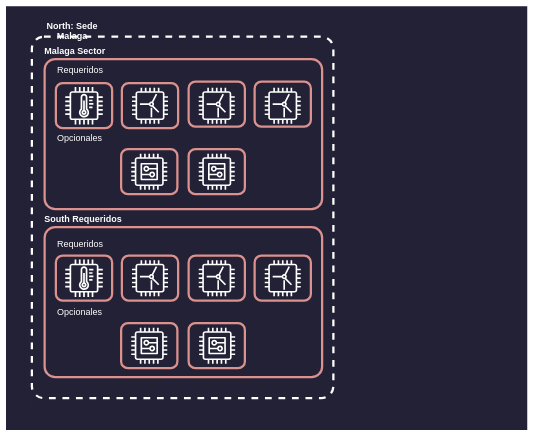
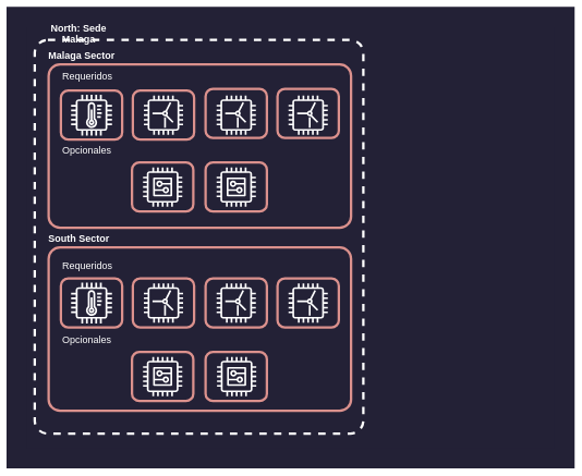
  <mxCell id="0" />
  <mxCell id="1" parent="0" />
  <mxCell id="2" value="" style="group;fillColor=#232136;strokeColor=#232136;strokeWidth=25;container=0;" parent="1" vertex="1" connectable="0"><mxGeometry x="20" y="20" width="670" height="540" as="geometry" /></mxCell>
  <mxCell id="3" value="" style="group" vertex="1" connectable="0" parent="1"><mxGeometry x="40" y="20" width="404" height="510" as="geometry" /></mxCell>
  <mxCell id="4" value="" style="rounded=1;whiteSpace=wrap;html=1;labelBackgroundColor=none;strokeColor=#FFFFFF;strokeWidth=3;align=left;verticalAlign=top;fontFamily=Helvetica;fontSize=12;fontColor=#FFFFFF;fillColor=none;arcSize=4;dashed=1;" parent="3" vertex="1"><mxGeometry x="2" y="28" width="402" height="482" as="geometry" /></mxCell>
  <mxCell id="5" value="" style="group" parent="3" vertex="1" connectable="0"><mxGeometry x="19" y="58" width="370" height="200" as="geometry" /></mxCell>
  <mxCell id="6" value="" style="rounded=1;whiteSpace=wrap;html=1;labelBackgroundColor=none;strokeColor=#DB918D;strokeWidth=3;align=left;verticalAlign=top;fontFamily=Helvetica;fontSize=12;fontColor=#FFFFFF;fillColor=none;arcSize=7;container=0;" parent="5" vertex="1"><mxGeometry width="370" height="200" as="geometry" /></mxCell>
  <mxCell id="7" value="" style="rounded=1;whiteSpace=wrap;html=1;labelBackgroundColor=none;strokeColor=#DB918D;strokeWidth=3;align=left;verticalAlign=top;fontFamily=Helvetica;fontSize=12;fontColor=#FFFFFF;fillColor=none;container=0;" parent="5" vertex="1"><mxGeometry x="192" y="120" width="75" height="60" as="geometry" /></mxCell>
  <mxCell id="8" value="" style="rounded=1;whiteSpace=wrap;html=1;labelBackgroundColor=none;strokeColor=#DB918D;strokeWidth=3;align=left;verticalAlign=top;fontFamily=Helvetica;fontSize=12;fontColor=#FFFFFF;fillColor=none;container=0;" parent="5" vertex="1"><mxGeometry x="102" y="120" width="75" height="60" as="geometry" /></mxCell>
  <mxCell id="9" value="" style="rounded=1;whiteSpace=wrap;html=1;labelBackgroundColor=none;strokeColor=#DB918D;strokeWidth=3;align=left;verticalAlign=top;fontFamily=Helvetica;fontSize=12;fontColor=#FFFFFF;fillColor=none;container=0;" parent="5" vertex="1"><mxGeometry x="103" y="32" width="75" height="60" as="geometry" /></mxCell>
  <mxCell id="10" value="" style="rounded=1;whiteSpace=wrap;html=1;labelBackgroundColor=none;strokeColor=#DB918D;strokeWidth=3;align=left;verticalAlign=top;fontFamily=Helvetica;fontSize=12;fontColor=#FFFFFF;fillColor=none;container=0;" parent="5" vertex="1"><mxGeometry x="15" y="32" width="75" height="60" as="geometry" /></mxCell>
  <mxCell id="11" value="" style="rounded=1;whiteSpace=wrap;html=1;labelBackgroundColor=none;strokeColor=#DB918D;strokeWidth=3;align=left;verticalAlign=top;fontFamily=Helvetica;fontSize=12;fontColor=#FFFFFF;fillColor=none;container=0;" parent="5" vertex="1"><mxGeometry x="192" y="30" width="75" height="60" as="geometry" /></mxCell>
  <mxCell id="12" value="" style="rounded=1;whiteSpace=wrap;html=1;labelBackgroundColor=none;strokeColor=#DB918D;strokeWidth=3;align=left;verticalAlign=top;fontFamily=Helvetica;fontSize=12;fontColor=#FFFFFF;fillColor=none;container=0;" parent="5" vertex="1"><mxGeometry x="280" y="30" width="75" height="60" as="geometry" /></mxCell>
  <mxCell id="13" value="Requeridos" style="text;html=1;strokeColor=none;fillColor=none;align=left;verticalAlign=middle;whiteSpace=wrap;rounded=0;fontSize=12;fontFamily=Helvetica;fontColor=#FFFFFF;container=0;" parent="5" vertex="1"><mxGeometry x="15" width="75" height="30" as="geometry" /></mxCell>
  <mxCell id="14" value="Opcionales" style="text;html=1;strokeColor=none;fillColor=none;align=left;verticalAlign=middle;whiteSpace=wrap;rounded=0;fontSize=12;fontFamily=Helvetica;fontColor=#FFFFFF;container=0;" parent="5" vertex="1"><mxGeometry x="15" y="90" width="75" height="30" as="geometry" /></mxCell>
  <mxCell id="15" value="" style="sketch=0;outlineConnect=0;dashed=0;verticalLabelPosition=bottom;verticalAlign=top;align=center;html=1;fontSize=12;fontStyle=0;aspect=fixed;pointerEvents=1;shape=mxgraph.aws4.iot_thing_temperature_sensor;rounded=1;labelBackgroundColor=none;strokeWidth=3;fontFamily=Helvetica;" parent="5" vertex="1"><mxGeometry x="27.5" y="37" width="50" height="50" as="geometry" /></mxCell>
  <mxCell id="16" value="" style="sketch=0;outlineConnect=0;fontColor=#232F3E;gradientColor=none;strokeColor=#FFFFFF;fillColor=none;dashed=0;verticalLabelPosition=bottom;verticalAlign=top;align=center;html=1;fontSize=12;fontStyle=0;aspect=fixed;shape=mxgraph.aws4.resourceIcon;resIcon=mxgraph.aws4.windfarm;rounded=1;labelBackgroundColor=none;strokeWidth=3;fontFamily=Helvetica;" parent="5" vertex="1"><mxGeometry x="110.5" y="32" width="60" height="60" as="geometry" /></mxCell>
  <mxCell id="17" value="" style="sketch=0;outlineConnect=0;fontColor=#232F3E;gradientColor=none;strokeColor=#FFFFFF;fillColor=none;dashed=0;verticalLabelPosition=bottom;verticalAlign=top;align=center;html=1;fontSize=12;fontStyle=0;aspect=fixed;shape=mxgraph.aws4.resourceIcon;resIcon=mxgraph.aws4.windfarm;rounded=1;labelBackgroundColor=none;strokeWidth=3;fontFamily=Helvetica;" parent="5" vertex="1"><mxGeometry x="199.5" y="32" width="60" height="60" as="geometry" /></mxCell>
  <mxCell id="18" value="" style="sketch=0;outlineConnect=0;fontColor=#232F3E;gradientColor=none;strokeColor=#FFFFFF;fillColor=none;dashed=0;verticalLabelPosition=bottom;verticalAlign=top;align=center;html=1;fontSize=12;fontStyle=0;aspect=fixed;shape=mxgraph.aws4.resourceIcon;resIcon=mxgraph.aws4.windfarm;rounded=1;labelBackgroundColor=none;strokeWidth=3;fontFamily=Helvetica;" parent="5" vertex="1"><mxGeometry x="287.5" y="32" width="60" height="60" as="geometry" /></mxCell>
  <mxCell id="19" value="" style="sketch=0;outlineConnect=0;fontColor=#232F3E;gradientColor=none;strokeColor=#FFFFFF;fillColor=none;dashed=0;verticalLabelPosition=bottom;verticalAlign=top;align=center;html=1;fontSize=12;fontStyle=0;aspect=fixed;shape=mxgraph.aws4.resourceIcon;resIcon=mxgraph.aws4.generic;rounded=1;labelBackgroundColor=none;strokeWidth=3;fontFamily=Helvetica;" parent="5" vertex="1"><mxGeometry x="109.5" y="120" width="60" height="60" as="geometry" /></mxCell>
  <mxCell id="20" value="" style="sketch=0;outlineConnect=0;fontColor=#232F3E;gradientColor=none;strokeColor=#FFFFFF;fillColor=none;dashed=0;verticalLabelPosition=bottom;verticalAlign=top;align=center;html=1;fontSize=12;fontStyle=0;aspect=fixed;shape=mxgraph.aws4.resourceIcon;resIcon=mxgraph.aws4.generic;rounded=1;labelBackgroundColor=none;strokeWidth=3;fontFamily=Helvetica;" parent="5" vertex="1"><mxGeometry x="199.5" y="120" width="60" height="60" as="geometry" /></mxCell>
  <mxCell id="21" value="" style="group" parent="3" vertex="1" connectable="0"><mxGeometry x="19" y="282" width="370" height="200" as="geometry" /></mxCell>
  <mxCell id="22" value="" style="rounded=1;whiteSpace=wrap;html=1;labelBackgroundColor=none;strokeColor=#DB918D;strokeWidth=3;align=left;verticalAlign=top;fontFamily=Helvetica;fontSize=12;fontColor=#FFFFFF;fillColor=none;arcSize=7;container=0;" parent="21" vertex="1"><mxGeometry width="370" height="200" as="geometry" /></mxCell>
  <mxCell id="23" value="" style="rounded=1;whiteSpace=wrap;html=1;labelBackgroundColor=none;strokeColor=#DB918D;strokeWidth=3;align=left;verticalAlign=top;fontFamily=Helvetica;fontSize=12;fontColor=#FFFFFF;fillColor=none;container=0;" parent="21" vertex="1"><mxGeometry x="192" y="128" width="75" height="60" as="geometry" /></mxCell>
  <mxCell id="24" value="" style="rounded=1;whiteSpace=wrap;html=1;labelBackgroundColor=none;strokeColor=#DB918D;strokeWidth=3;align=left;verticalAlign=top;fontFamily=Helvetica;fontSize=12;fontColor=#FFFFFF;fillColor=none;container=0;" parent="21" vertex="1"><mxGeometry x="102" y="128" width="75" height="60" as="geometry" /></mxCell>
  <mxCell id="25" value="" style="rounded=1;whiteSpace=wrap;html=1;labelBackgroundColor=none;strokeColor=#DB918D;strokeWidth=3;align=left;verticalAlign=top;fontFamily=Helvetica;fontSize=12;fontColor=#FFFFFF;fillColor=none;container=0;" parent="21" vertex="1"><mxGeometry x="15" y="38" width="75" height="60" as="geometry" /></mxCell>
  <mxCell id="26" value="" style="rounded=1;whiteSpace=wrap;html=1;labelBackgroundColor=none;strokeColor=#DB918D;strokeWidth=3;align=left;verticalAlign=top;fontFamily=Helvetica;fontSize=12;fontColor=#FFFFFF;fillColor=none;container=0;" parent="21" vertex="1"><mxGeometry x="103" y="38" width="75" height="60" as="geometry" /></mxCell>
  <mxCell id="27" value="" style="rounded=1;whiteSpace=wrap;html=1;labelBackgroundColor=none;strokeColor=#DB918D;strokeWidth=3;align=left;verticalAlign=top;fontFamily=Helvetica;fontSize=12;fontColor=#FFFFFF;fillColor=none;container=0;" parent="21" vertex="1"><mxGeometry x="192" y="38" width="75" height="60" as="geometry" /></mxCell>
  <mxCell id="28" value="" style="rounded=1;whiteSpace=wrap;html=1;labelBackgroundColor=none;strokeColor=#DB918D;strokeWidth=3;align=left;verticalAlign=top;fontFamily=Helvetica;fontSize=12;fontColor=#FFFFFF;fillColor=none;container=0;" parent="21" vertex="1"><mxGeometry x="280" y="38" width="75" height="60" as="geometry" /></mxCell>
  <mxCell id="29" value="Requeridos" style="text;html=1;strokeColor=none;fillColor=none;align=left;verticalAlign=middle;whiteSpace=wrap;rounded=0;fontSize=12;fontFamily=Helvetica;fontColor=#FFFFFF;container=0;" parent="21" vertex="1"><mxGeometry x="15" y="8" width="75" height="30" as="geometry" /></mxCell>
  <mxCell id="30" value="Opcionales" style="text;html=1;strokeColor=none;fillColor=none;align=left;verticalAlign=middle;whiteSpace=wrap;rounded=0;fontSize=12;fontFamily=Helvetica;fontColor=#FFFFFF;container=0;" parent="21" vertex="1"><mxGeometry x="15" y="98" width="75" height="30" as="geometry" /></mxCell>
  <mxCell id="31" value="" style="sketch=0;outlineConnect=0;dashed=0;verticalLabelPosition=bottom;verticalAlign=top;align=center;html=1;fontSize=12;fontStyle=0;aspect=fixed;pointerEvents=1;shape=mxgraph.aws4.iot_thing_temperature_sensor;rounded=1;labelBackgroundColor=none;strokeWidth=3;fontFamily=Helvetica;" parent="21" vertex="1"><mxGeometry x="27.5" y="43" width="50" height="50" as="geometry" /></mxCell>
  <mxCell id="32" value="" style="sketch=0;outlineConnect=0;fontColor=#232F3E;gradientColor=none;strokeColor=#FFFFFF;fillColor=none;dashed=0;verticalLabelPosition=bottom;verticalAlign=top;align=center;html=1;fontSize=12;fontStyle=0;aspect=fixed;shape=mxgraph.aws4.resourceIcon;resIcon=mxgraph.aws4.windfarm;rounded=1;labelBackgroundColor=none;strokeWidth=3;fontFamily=Helvetica;" parent="21" vertex="1"><mxGeometry x="110.5" y="38" width="60" height="60" as="geometry" /></mxCell>
  <mxCell id="33" value="" style="sketch=0;outlineConnect=0;fontColor=#232F3E;gradientColor=none;strokeColor=#FFFFFF;fillColor=none;dashed=0;verticalLabelPosition=bottom;verticalAlign=top;align=center;html=1;fontSize=12;fontStyle=0;aspect=fixed;shape=mxgraph.aws4.resourceIcon;resIcon=mxgraph.aws4.windfarm;rounded=1;labelBackgroundColor=none;strokeWidth=3;fontFamily=Helvetica;" parent="21" vertex="1"><mxGeometry x="199.5" y="38" width="60" height="60" as="geometry" /></mxCell>
  <mxCell id="34" value="" style="sketch=0;outlineConnect=0;fontColor=#232F3E;gradientColor=none;strokeColor=#FFFFFF;fillColor=none;dashed=0;verticalLabelPosition=bottom;verticalAlign=top;align=center;html=1;fontSize=12;fontStyle=0;aspect=fixed;shape=mxgraph.aws4.resourceIcon;resIcon=mxgraph.aws4.windfarm;rounded=1;labelBackgroundColor=none;strokeWidth=3;fontFamily=Helvetica;" parent="21" vertex="1"><mxGeometry x="287.5" y="38" width="60" height="60" as="geometry" /></mxCell>
  <mxCell id="35" value="" style="sketch=0;outlineConnect=0;fontColor=#232F3E;gradientColor=none;strokeColor=#FFFFFF;fillColor=none;dashed=0;verticalLabelPosition=bottom;verticalAlign=top;align=center;html=1;fontSize=12;fontStyle=0;aspect=fixed;shape=mxgraph.aws4.resourceIcon;resIcon=mxgraph.aws4.generic;rounded=1;labelBackgroundColor=none;strokeWidth=3;fontFamily=Helvetica;" parent="21" vertex="1"><mxGeometry x="109.5" y="128" width="60" height="60" as="geometry" /></mxCell>
  <mxCell id="36" value="" style="sketch=0;outlineConnect=0;fontColor=#232F3E;gradientColor=none;strokeColor=#FFFFFF;fillColor=none;dashed=0;verticalLabelPosition=bottom;verticalAlign=top;align=center;html=1;fontSize=12;fontStyle=0;aspect=fixed;shape=mxgraph.aws4.resourceIcon;resIcon=mxgraph.aws4.generic;rounded=1;labelBackgroundColor=none;strokeWidth=3;fontFamily=Helvetica;" parent="21" vertex="1"><mxGeometry x="200" y="128" width="60" height="60" as="geometry" /></mxCell>
  <mxCell id="37" value="&lt;b style=&quot;border-color: var(--border-color); color: rgb(255, 255, 255); font-family: Helvetica; font-size: 12px; font-style: normal; font-variant-ligatures: normal; font-variant-caps: normal; letter-spacing: normal; orphans: 2; text-align: center; text-indent: 0px; text-transform: none; widows: 2; word-spacing: 0px; -webkit-text-stroke-width: 0px; text-decoration-thickness: initial; text-decoration-style: initial; text-decoration-color: initial;&quot;&gt;Malaga Sector&lt;/b&gt;" style="text;whiteSpace=wrap;html=1;fontSize=12;fontFamily=Helvetica;fontColor=#FFFFFF;" parent="3" vertex="1"><mxGeometry x="17" y="34" width="110" height="40" as="geometry" /></mxCell>
- <mxCell id="38" value="&lt;b style=&quot;border-color: var(--border-color); color: rgb(255, 255, 255); font-family: Helvetica; font-size: 12px; font-style: normal; font-variant-ligatures: normal; font-variant-caps: normal; letter-spacing: normal; orphans: 2; text-align: center; text-indent: 0px; text-transform: none; widows: 2; word-spacing: 0px; -webkit-text-stroke-width: 0px; text-decoration-thickness: initial; text-decoration-style: initial; text-decoration-color: initial;&quot;&gt;South Requeridos&lt;/b&gt;" style="text;whiteSpace=wrap;html=1;fontSize=12;fontFamily=Helvetica;fontColor=#FFFFFF;" parent="3" vertex="1"><mxGeometry x="17" y="258" width="110" height="40" as="geometry" /></mxCell>
+ <mxCell id="38" value="&lt;b style=&quot;border-color: var(--border-color); color: rgb(255, 255, 255); font-family: Helvetica; font-size: 12px; font-style: normal; font-variant-ligatures: normal; font-variant-caps: normal; letter-spacing: normal; orphans: 2; text-align: center; text-indent: 0px; text-transform: none; widows: 2; word-spacing: 0px; -webkit-text-stroke-width: 0px; text-decoration-thickness: initial; text-decoration-style: initial; text-decoration-color: initial;&quot;&gt;South Sector&lt;/b&gt;" style="text;whiteSpace=wrap;html=1;fontSize=12;fontFamily=Helvetica;fontColor=#FFFFFF;" parent="3" vertex="1"><mxGeometry x="17" y="258" width="110" height="40" as="geometry" /></mxCell>
  <mxCell id="39" value="&lt;div style=&quot;text-align: center;&quot;&gt;&lt;span style=&quot;background-color: initial;&quot;&gt;&lt;b&gt;North: Sede Malaga&lt;/b&gt;&lt;/span&gt;&lt;/div&gt;" style="text;whiteSpace=wrap;html=1;fontSize=12;fontFamily=Helvetica;fontColor=#FFFFFF;" parent="3" vertex="1"><mxGeometry width="110" height="40" as="geometry" /></mxCell>
